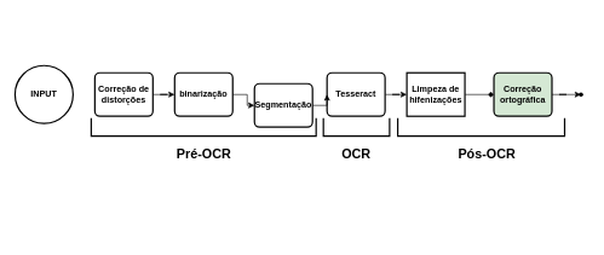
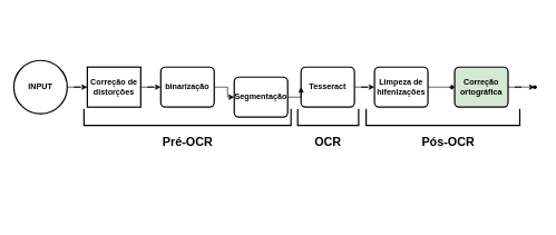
  <mxCell id="0" />
  <mxCell id="1" parent="0" />
  <mxCell id="2" value="" style="shape=waypoint;sketch=0;fillStyle=solid;size=6;pointerEvents=1;points=[];fillColor=none;resizable=0;rotatable=0;perimeter=centerPerimeter;snapToPoint=1;" vertex="1" parent="1"><mxGeometry x="790" y="120" width="20" height="20" as="geometry" /></mxCell>
+ <mxCell id="3" value="" style="edgeStyle=orthogonalEdgeStyle;rounded=0;orthogonalLoop=1;jettySize=auto;html=1;" edge="1" parent="1" source="4" target="14"><mxGeometry relative="1" as="geometry" /></mxCell>
  <mxCell id="4" value="INPUT" style="strokeWidth=2;html=1;shape=mxgraph.flowchart.start_2;whiteSpace=wrap;fontStyle=1" vertex="1" parent="1"><mxGeometry x="20" y="90" width="80" height="80" as="geometry" /></mxCell>
  <mxCell id="5" value="" style="edgeStyle=orthogonalEdgeStyle;rounded=0;orthogonalLoop=1;jettySize=auto;html=1;" edge="1" parent="1" source="6" target="16"><mxGeometry relative="1" as="geometry" /></mxCell>
  <mxCell id="6" value="&lt;b&gt;binarização&lt;/b&gt;" style="rounded=1;whiteSpace=wrap;html=1;absoluteArcSize=1;arcSize=14;strokeWidth=2;" vertex="1" parent="1"><mxGeometry x="240" y="100" width="80" height="60" as="geometry" /></mxCell>
  <mxCell id="7" value="" style="edgeStyle=orthogonalEdgeStyle;rounded=0;orthogonalLoop=1;jettySize=auto;html=1;" edge="1" parent="1" source="8" target="12"><mxGeometry relative="1" as="geometry" /></mxCell>
  <mxCell id="8" value="&lt;b&gt;Tesseract&lt;/b&gt;" style="rounded=1;whiteSpace=wrap;html=1;absoluteArcSize=1;arcSize=14;strokeWidth=2;" vertex="1" parent="1"><mxGeometry x="450" y="100" width="80" height="60" as="geometry" /></mxCell>
  <mxCell id="9" value="" style="edgeStyle=orthogonalEdgeStyle;rounded=0;orthogonalLoop=1;jettySize=auto;html=1;" edge="1" parent="1" source="10" target="2"><mxGeometry relative="1" as="geometry" /></mxCell>
  <mxCell id="10" value="&lt;b&gt;Correção ortográfica&lt;/b&gt;" style="rounded=1;whiteSpace=wrap;html=1;absoluteArcSize=1;arcSize=14;strokeWidth=2;fillColor=#d5e8d4;" vertex="1" parent="1"><mxGeometry x="680" y="100" width="80" height="60" as="geometry" /></mxCell>
  <mxCell id="11" value="" style="edgeStyle=orthogonalEdgeStyle;rounded=0;orthogonalLoop=1;jettySize=auto;html=1;endArrow=diamond;" edge="1" parent="1" source="12" target="10"><mxGeometry relative="1" as="geometry" /></mxCell>
- <mxCell id="12" value="&lt;b&gt;Limpeza de hifenizações&lt;/b&gt;" style="whiteSpace=wrap;html=1;absoluteArcSize=1;arcSize=14;strokeWidth=2;rounded=0;" vertex="1" parent="1"><mxGeometry x="560" y="100" width="80" height="60" as="geometry" /></mxCell>
+ <mxCell id="12" value="&lt;b&gt;Limpeza de hifenizações&lt;/b&gt;" style="rounded=1;whiteSpace=wrap;html=1;absoluteArcSize=1;arcSize=14;strokeWidth=2;" vertex="1" parent="1"><mxGeometry x="560" y="100" width="80" height="60" as="geometry" /></mxCell>
  <mxCell id="13" value="" style="edgeStyle=orthogonalEdgeStyle;rounded=0;orthogonalLoop=1;jettySize=auto;html=1;" edge="1" parent="1" source="14" target="6"><mxGeometry relative="1" as="geometry" /></mxCell>
- <mxCell id="14" value="&lt;b&gt;Correção de distorções&lt;/b&gt;" style="rounded=1;whiteSpace=wrap;html=1;absoluteArcSize=1;arcSize=14;strokeWidth=2;" vertex="1" parent="1"><mxGeometry x="130" y="100" width="80" height="60" as="geometry" /></mxCell>
+ <mxCell id="14" value="&lt;b&gt;Correção de distorções&lt;/b&gt;" style="whiteSpace=wrap;html=1;absoluteArcSize=1;arcSize=14;strokeWidth=2;rounded=0;" vertex="1" parent="1"><mxGeometry x="130" y="100" width="80" height="60" as="geometry" /></mxCell>
  <mxCell id="15" value="" style="edgeStyle=orthogonalEdgeStyle;rounded=0;orthogonalLoop=1;jettySize=auto;html=1;" edge="1" parent="1" source="16" target="8"><mxGeometry relative="1" as="geometry" /></mxCell>
  <mxCell id="16" value="&lt;b&gt;Segmentação&lt;/b&gt;" style="rounded=1;whiteSpace=wrap;html=1;absoluteArcSize=1;arcSize=14;strokeWidth=2;" vertex="1" parent="1"><mxGeometry x="350" y="115" width="80" height="60" as="geometry" /></mxCell>
  <mxCell id="17" value="" style="strokeWidth=2;html=1;shape=mxgraph.flowchart.annotation_1;align=right;pointerEvents=1;rotation=-90;textDirection=vertical-lr;labelPosition=left;verticalLabelPosition=middle;verticalAlign=top;" vertex="1" parent="1"><mxGeometry x="267.5" y="20" width="25" height="310" as="geometry" /></mxCell>
  <mxCell id="18" value="" style="strokeWidth=2;html=1;shape=mxgraph.flowchart.annotation_1;align=right;pointerEvents=1;rotation=-90;textDirection=vertical-lr;labelPosition=left;verticalLabelPosition=middle;verticalAlign=top;" vertex="1" parent="1"><mxGeometry x="650" y="60" width="25" height="230" as="geometry" /></mxCell>
  <mxCell id="19" value="" style="strokeWidth=2;html=1;shape=mxgraph.flowchart.annotation_1;align=right;pointerEvents=1;rotation=-90;textDirection=vertical-lr;labelPosition=left;verticalLabelPosition=middle;verticalAlign=top;" vertex="1" parent="1"><mxGeometry x="478.13" y="129.38" width="25" height="91.25" as="geometry" /></mxCell>
  <mxCell id="20" value="&lt;b style=&quot;font-size: 18px;&quot;&gt;Pré-OCR&lt;/b&gt;" style="text;html=1;align=center;verticalAlign=middle;resizable=0;points=[];autosize=1;strokeColor=none;fillColor=none;fontSize=18;" vertex="1" parent="1"><mxGeometry x="230" y="193" width="100" height="40" as="geometry" /></mxCell>
  <mxCell id="21" value="&lt;b style=&quot;font-size: 18px;&quot;&gt;OCR&lt;/b&gt;" style="text;html=1;align=center;verticalAlign=middle;resizable=0;points=[];autosize=1;strokeColor=none;fillColor=none;fontSize=18;" vertex="1" parent="1"><mxGeometry x="460" y="193" width="60" height="40" as="geometry" /></mxCell>
  <mxCell id="22" value="&lt;b style=&quot;font-size: 18px;&quot;&gt;Pós-OCR&lt;/b&gt;" style="text;html=1;align=center;verticalAlign=middle;resizable=0;points=[];autosize=1;strokeColor=none;fillColor=none;fontSize=18;" vertex="1" parent="1"><mxGeometry x="620" y="193" width="100" height="40" as="geometry" /></mxCell>
